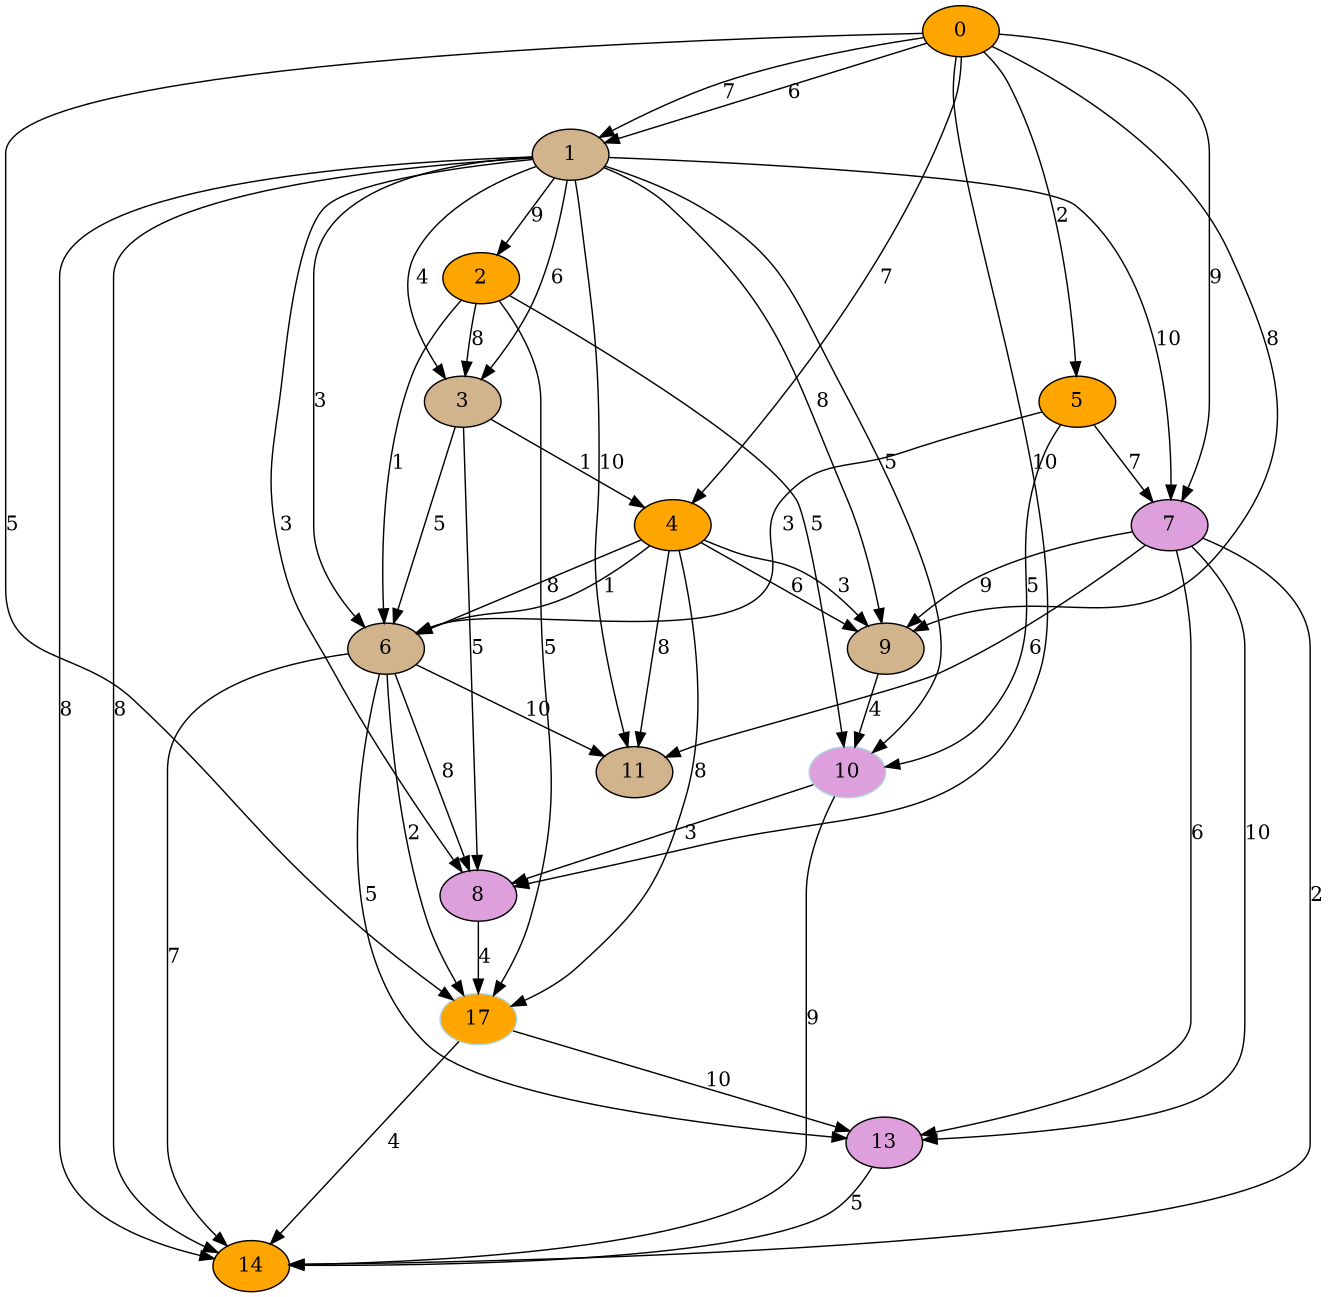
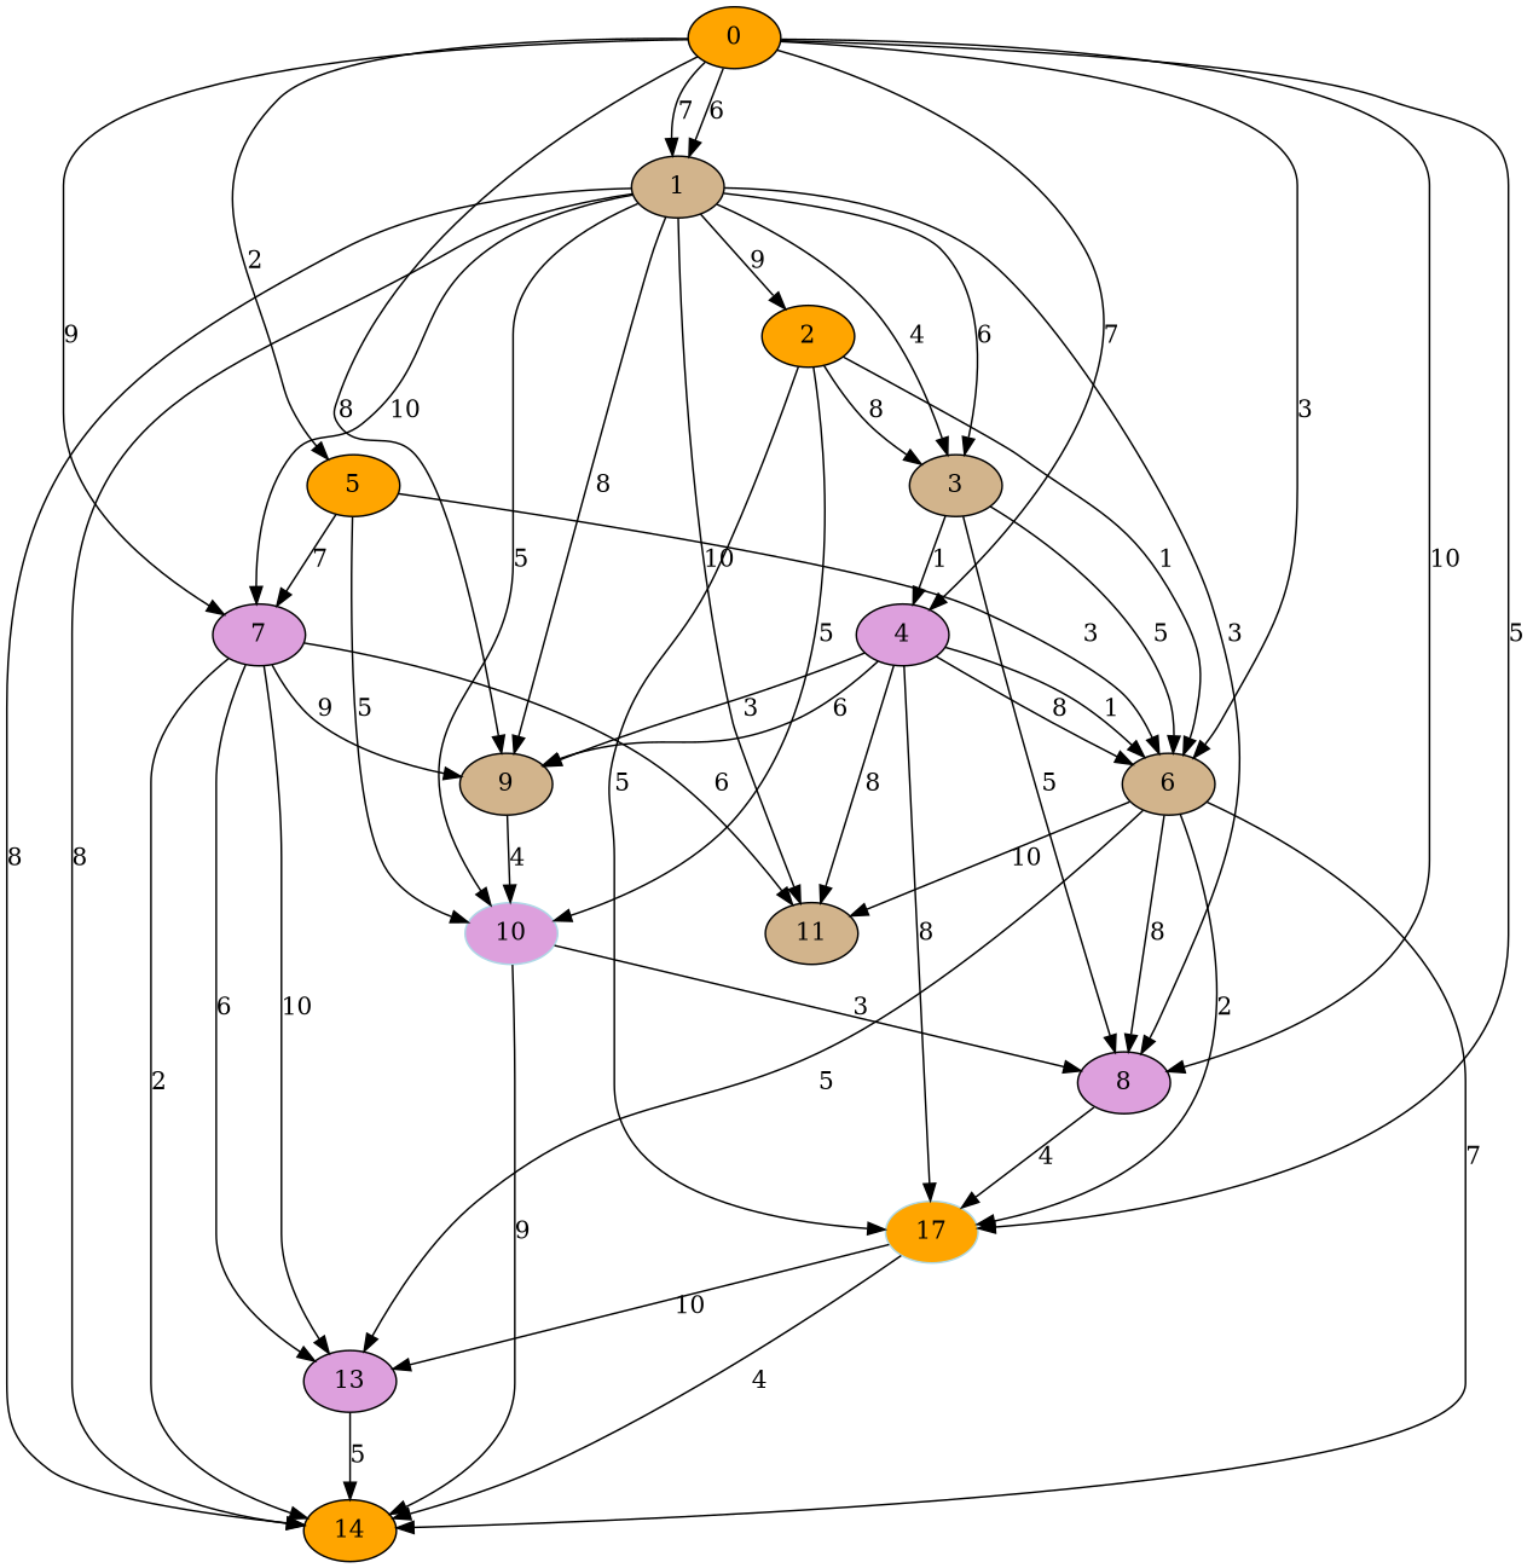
  digraph {
    node [fillcolor=orange style=filled]
    n1 [label=0]
    n2 [fillcolor=tan label=1]
-   n3 [label=4]
+   n3 [fillcolor=plum label=4]
    n4 [label=5]
    n5 [fillcolor=plum label=7]
    n6 [fillcolor=plum label=8]
    n7 [fillcolor=tan label=9]
    n8 [color=lightblue label=17]
    n9 [label=2]
    n10 [fillcolor=tan label=3]
    n11 [fillcolor=tan label=6]
    n12 [color=lightblue fillcolor=plum label=10]
    n13 [fillcolor=tan label=11]
    n14 [label=14]
    n15 [fillcolor=plum label=13]
    n1 -> n2 [label=6]
    n1 -> n2 [label=7]
    n1 -> n3 [label=7]
    n1 -> n4 [label=2]
    n1 -> n5 [label=9]
    n1 -> n6 [label=10]
    n1 -> n7 [label=8]
    n1 -> n8 [label=5]
    n2 -> n5 [label=10]
    n2 -> n6 [label=3]
    n2 -> n7 [label=8]
    n2 -> n9 [label=9]
    n2 -> n10 [label=6]
    n2 -> n10 [label=4]
-   n2 -> n11 [label=3]
+   n1 -> n11 [label=3]
    n2 -> n12 [label=5]
    n2 -> n13 [label=10]
    n2 -> n14 [label=8]
    n2 -> n14 [label=8]
    n3 -> n7 [label=6]
    n3 -> n7 [label=3]
    n3 -> n8 [label=8]
    n3 -> n11 [label=8]
    n3 -> n11 [label=1]
    n3 -> n13 [label=8]
    n4 -> n5 [label=7]
    n4 -> n11 [label=3]
    n4 -> n12 [label=5]
    n5 -> n7 [label=9]
    n5 -> n13 [label=6]
    n5 -> n14 [label=2]
    n5 -> n15 [label=10]
    n5 -> n15 [label=6]
    n6 -> n8 [label=4]
    n7 -> n12 [label=4]
    n8 -> n14 [label=4]
    n8 -> n15 [label=10]
    n9 -> n8 [label=5]
    n9 -> n10 [label=8]
    n9 -> n11 [label=1]
    n9 -> n12 [label=5]
    n10 -> n3 [label=1]
    n10 -> n6 [label=5]
    n10 -> n11 [label=5]
    n11 -> n6 [label=8]
    n11 -> n8 [label=2]
    n11 -> n13 [label=10]
    n11 -> n14 [label=7]
    n11 -> n15 [label=5]
    n12 -> n6 [label=3]
    n12 -> n14 [label=9]
    n15 -> n14 [label=5]
  }
